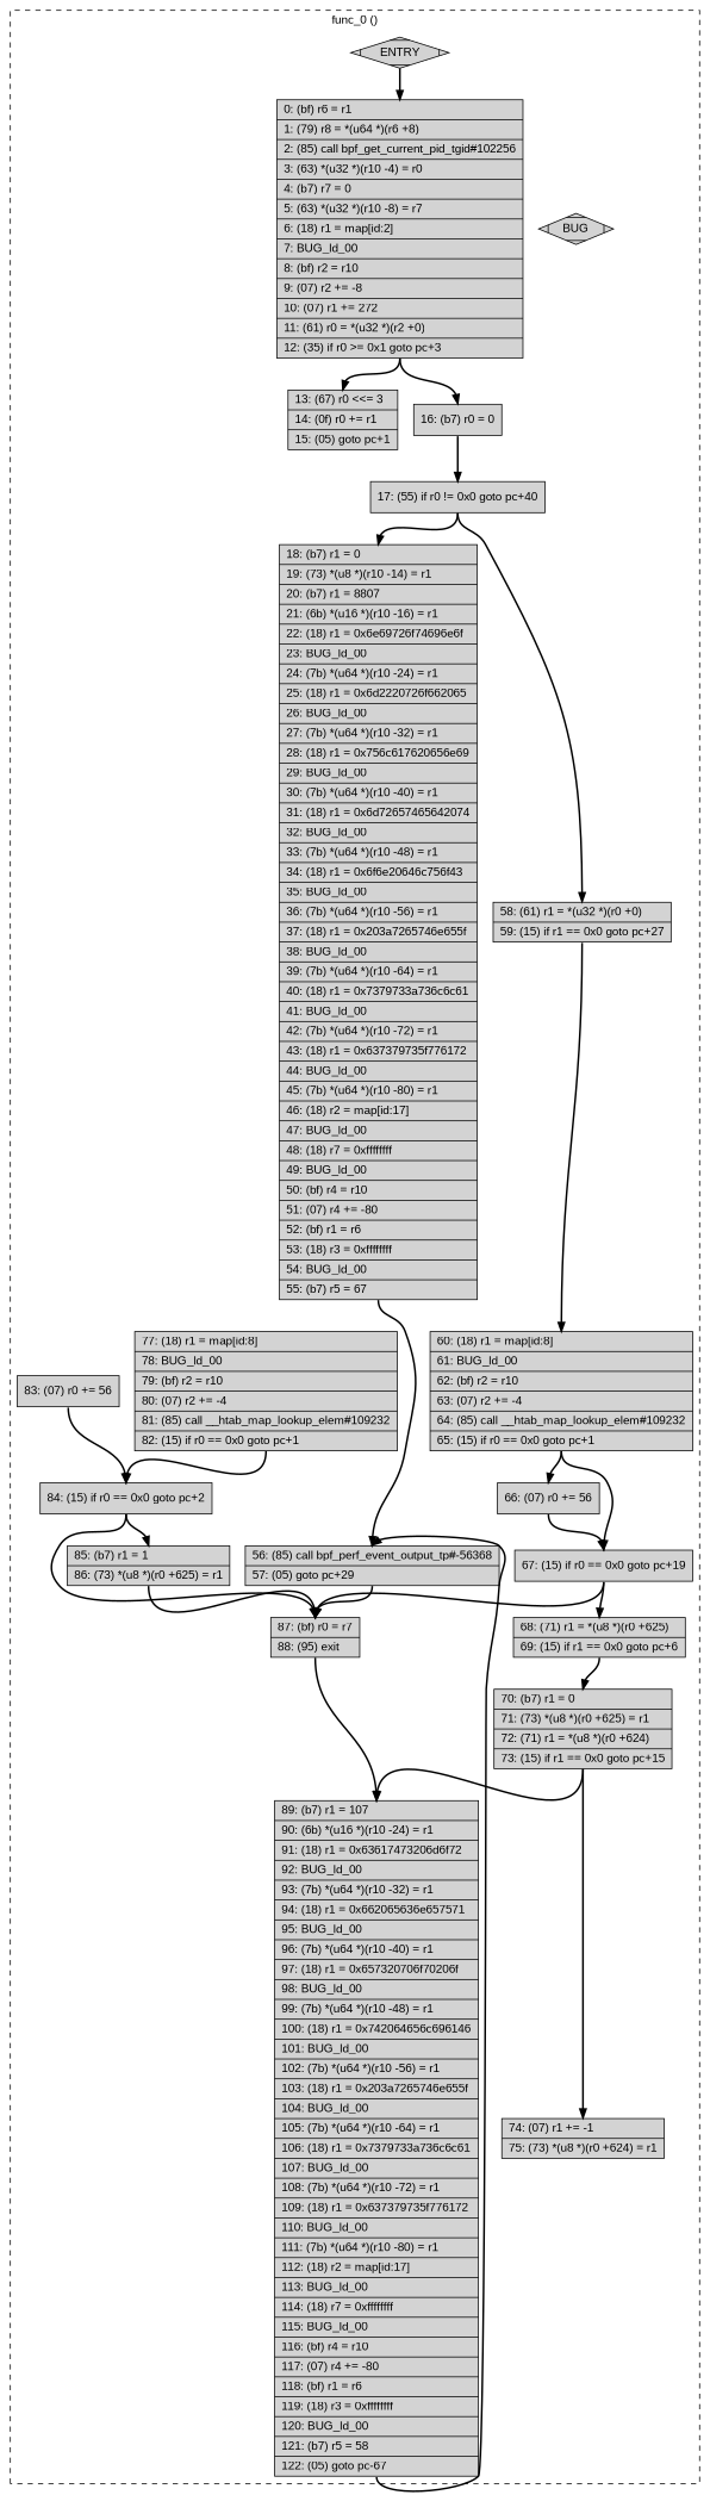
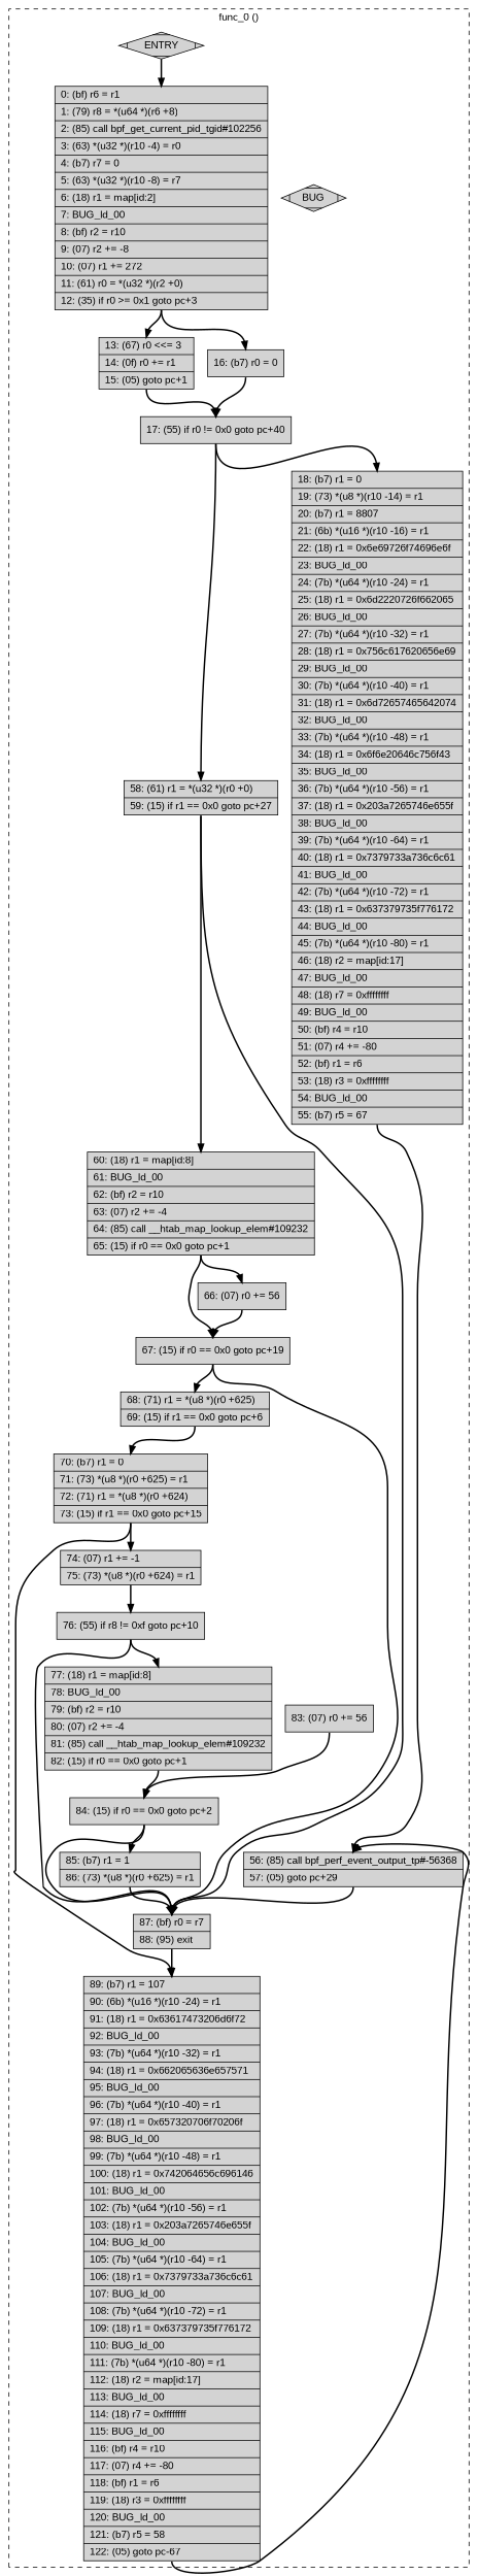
  digraph {
    fontname="Liberation Sans"
    node [fontname="Liberation Sans" shape=record style=filled]
    edge [color=black constraint=true fontname="Liberation Sans" headport=n style="solid,bold" tailport=s weight=10]
    n1 [label=ENTRY shape=Mdiamond]
    n2 [label="{   0: (bf) r6 = r1\l |    1: (79) r8 = *(u64 *)(r6 +8)\l |    2: (85) call bpf_get_current_pid_tgid#102256\l |    3: (63) *(u32 *)(r10 -4) = r0\l |    4: (b7) r7 = 0\l |    5: (63) *(u32 *)(r10 -8) = r7\l |    6: (18) r1 = map[id:2]\l |    7: BUG_ld_00\l |    8: (bf) r2 = r10\l |    9: (07) r2 += -8\l |   10: (07) r1 += 272\l |   11: (61) r0 = *(u32 *)(r2 +0)\l |   12: (35) if r0 \>= 0x1 goto pc+3\l}"]
    n3 [label=BUG shape=Mdiamond]
    n4 [label="{  13: (67) r0 \<\<= 3\l |   14: (0f) r0 += r1\l |   15: (05) goto pc+1\l}"]
    n5 [label="{  16: (b7) r0 = 0\l}"]
    n6 [label="{  17: (55) if r0 != 0x0 goto pc+40\l}"]
    n7 [label="{  18: (b7) r1 = 0\l |   19: (73) *(u8 *)(r10 -14) = r1\l |   20: (b7) r1 = 8807\l |   21: (6b) *(u16 *)(r10 -16) = r1\l |   22: (18) r1 = 0x6e69726f74696e6f\l |   23: BUG_ld_00\l |   24: (7b) *(u64 *)(r10 -24) = r1\l |   25: (18) r1 = 0x6d2220726f662065\l |   26: BUG_ld_00\l |   27: (7b) *(u64 *)(r10 -32) = r1\l |   28: (18) r1 = 0x756c617620656e69\l |   29: BUG_ld_00\l |   30: (7b) *(u64 *)(r10 -40) = r1\l |   31: (18) r1 = 0x6d72657465642074\l |   32: BUG_ld_00\l |   33: (7b) *(u64 *)(r10 -48) = r1\l |   34: (18) r1 = 0x6f6e20646c756f43\l |   35: BUG_ld_00\l |   36: (7b) *(u64 *)(r10 -56) = r1\l |   37: (18) r1 = 0x203a7265746e655f\l |   38: BUG_ld_00\l |   39: (7b) *(u64 *)(r10 -64) = r1\l |   40: (18) r1 = 0x7379733a736c6c61\l |   41: BUG_ld_00\l |   42: (7b) *(u64 *)(r10 -72) = r1\l |   43: (18) r1 = 0x637379735f776172\l |   44: BUG_ld_00\l |   45: (7b) *(u64 *)(r10 -80) = r1\l |   46: (18) r2 = map[id:17]\l |   47: BUG_ld_00\l |   48: (18) r7 = 0xffffffff\l |   49: BUG_ld_00\l |   50: (bf) r4 = r10\l |   51: (07) r4 += -80\l |   52: (bf) r1 = r6\l |   53: (18) r3 = 0xffffffff\l |   54: BUG_ld_00\l |   55: (b7) r5 = 67\l}"]
    n8 [label="{  58: (61) r1 = *(u32 *)(r0 +0)\l |   59: (15) if r1 == 0x0 goto pc+27\l}"]
    n9 [label="{  56: (85) call bpf_perf_event_output_tp#-56368\l |   57: (05) goto pc+29\l}"]
    n10 [label="{  87: (bf) r0 = r7\l |   88: (95) exit\l}"]
    n11 [label="{  60: (18) r1 = map[id:8]\l |   61: BUG_ld_00\l |   62: (bf) r2 = r10\l |   63: (07) r2 += -4\l |   64: (85) call __htab_map_lookup_elem#109232\l |   65: (15) if r0 == 0x0 goto pc+1\l}"]
    n12 [label="{  66: (07) r0 += 56\l}"]
    n13 [label="{  67: (15) if r0 == 0x0 goto pc+19\l}"]
    n14 [label="{  68: (71) r1 = *(u8 *)(r0 +625)\l |   69: (15) if r1 == 0x0 goto pc+6\l}"]
    n15 [label="{  70: (b7) r1 = 0\l |   71: (73) *(u8 *)(r0 +625) = r1\l |   72: (71) r1 = *(u8 *)(r0 +624)\l |   73: (15) if r1 == 0x0 goto pc+15\l}"]
+   n16 [label="{  76: (55) if r8 != 0xf goto pc+10\l}"]
    n17 [label="{  74: (07) r1 += -1\l |   75: (73) *(u8 *)(r0 +624) = r1\l}"]
    n18 [label="{  89: (b7) r1 = 107\l |   90: (6b) *(u16 *)(r10 -24) = r1\l |   91: (18) r1 = 0x63617473206d6f72\l |   92: BUG_ld_00\l |   93: (7b) *(u64 *)(r10 -32) = r1\l |   94: (18) r1 = 0x662065636e657571\l |   95: BUG_ld_00\l |   96: (7b) *(u64 *)(r10 -40) = r1\l |   97: (18) r1 = 0x657320706f70206f\l |   98: BUG_ld_00\l |   99: (7b) *(u64 *)(r10 -48) = r1\l |  100: (18) r1 = 0x742064656c696146\l |  101: BUG_ld_00\l |  102: (7b) *(u64 *)(r10 -56) = r1\l |  103: (18) r1 = 0x203a7265746e655f\l |  104: BUG_ld_00\l |  105: (7b) *(u64 *)(r10 -64) = r1\l |  106: (18) r1 = 0x7379733a736c6c61\l |  107: BUG_ld_00\l |  108: (7b) *(u64 *)(r10 -72) = r1\l |  109: (18) r1 = 0x637379735f776172\l |  110: BUG_ld_00\l |  111: (7b) *(u64 *)(r10 -80) = r1\l |  112: (18) r2 = map[id:17]\l |  113: BUG_ld_00\l |  114: (18) r7 = 0xffffffff\l |  115: BUG_ld_00\l |  116: (bf) r4 = r10\l |  117: (07) r4 += -80\l |  118: (bf) r1 = r6\l |  119: (18) r3 = 0xffffffff\l |  120: BUG_ld_00\l |  121: (b7) r5 = 58\l |  122: (05) goto pc-67\l}"]
    n19 [label="{  77: (18) r1 = map[id:8]\l |   78: BUG_ld_00\l |   79: (bf) r2 = r10\l |   80: (07) r2 += -4\l |   81: (85) call __htab_map_lookup_elem#109232\l |   82: (15) if r0 == 0x0 goto pc+1\l}"]
    n20 [label="{  83: (07) r0 += 56\l}"]
    n21 [label="{  84: (15) if r0 == 0x0 goto pc+2\l}"]
    n22 [label="{  85: (b7) r1 = 1\l |   86: (73) *(u8 *)(r0 +625) = r1\l}"]
    subgraph cluster_1 {
      color=black
      label="func_0 ()"
      style=dashed
      n1
      n2
      n3
      n4
      n5
      n6
      n7
      n8
      n9
      n10
      n11
      n12
      n13
      n14
      n15
+     n16
      n17
      n18
      n19
      n20
      n21
      n22
    }
    n1 -> n2
    n1 -> n3 [style=invis color="" weight=""]
    n2 -> n4
    n2 -> n5
+   n4 -> n6
    n5 -> n6
    n6 -> n7
    n6 -> n8
    n7 -> n9
+   n8 -> n10
    n8 -> n11
    n9 -> n10
    n10 -> n18
    n11 -> n12
    n11 -> n13
    n12 -> n13
    n13 -> n10
    n13 -> n14
    n14 -> n15
    n15 -> n17
    n15 -> n18
+   n16 -> n10
+   n16 -> n19
+   n17 -> n16
    n18 -> n9
    n19 -> n21
    n20 -> n21
    n21 -> n10
    n21 -> n22
    n22 -> n10
  }
